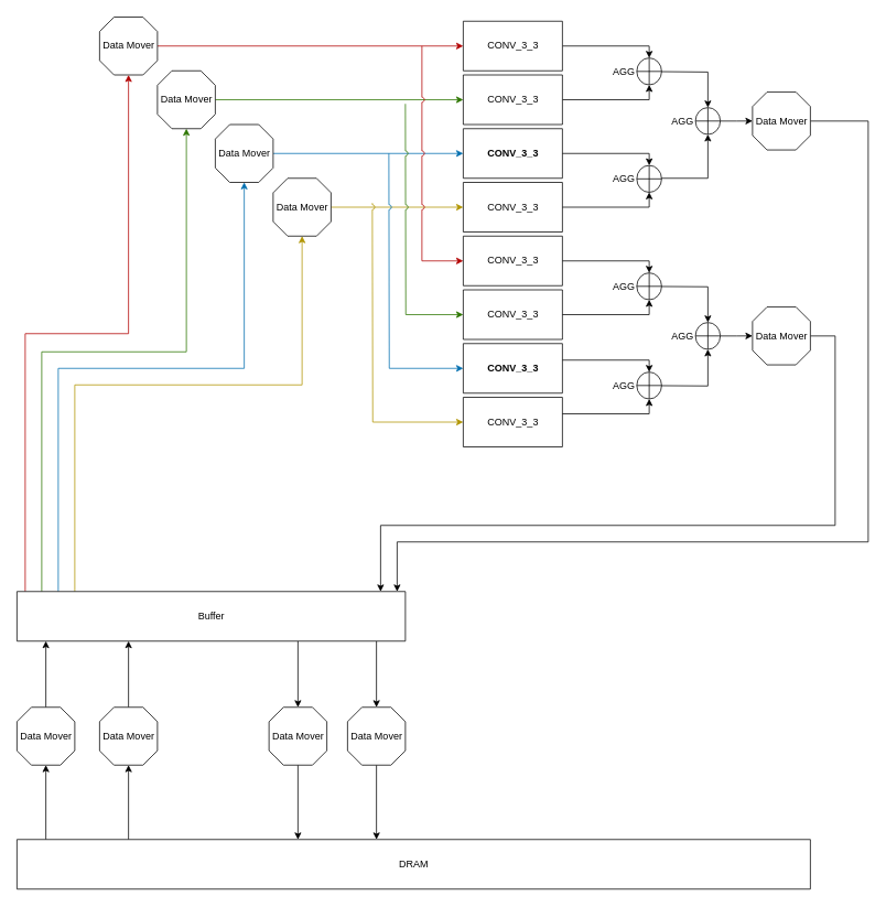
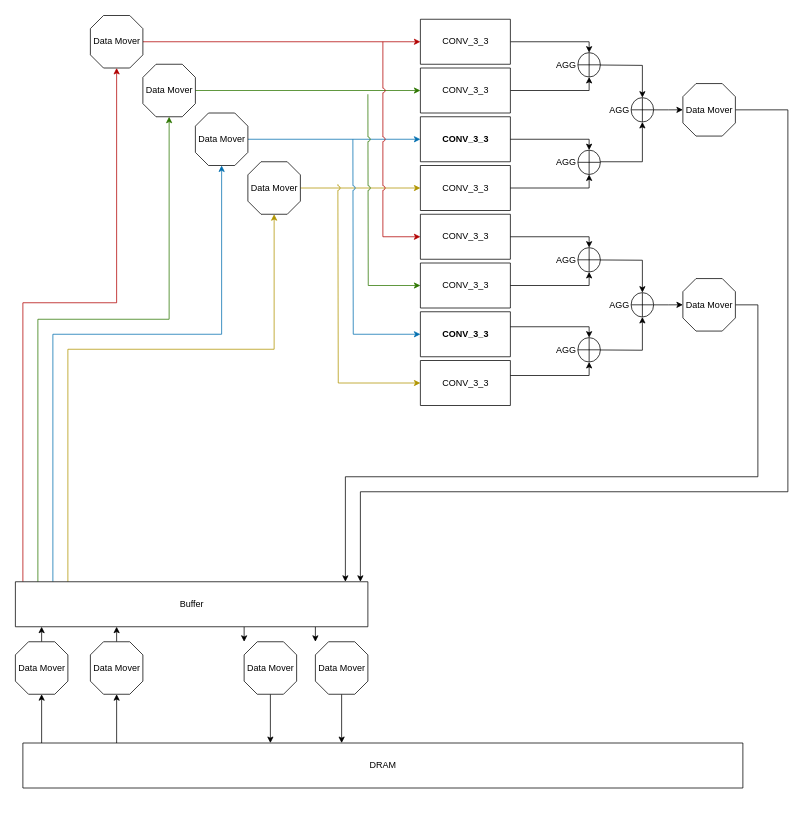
  <mxCell id="0" />
  <mxCell id="1" parent="0" />
  <mxCell id="2" style="edgeStyle=orthogonalEdgeStyle;rounded=0;jumpStyle=arc;orthogonalLoop=1;jettySize=auto;html=1;startArrow=none;startFill=0;endArrow=classic;endFill=1;" parent="1" source="4" target="57" edge="1"><mxGeometry relative="1" as="geometry"><Array as="points"><mxPoint x="55" y="970" /><mxPoint x="55" y="970" /></Array></mxGeometry></mxCell>
  <mxCell id="3" style="edgeStyle=orthogonalEdgeStyle;rounded=0;jumpStyle=arc;orthogonalLoop=1;jettySize=auto;html=1;startArrow=none;startFill=0;endArrow=classic;endFill=1;" parent="1" source="4" target="59" edge="1"><mxGeometry relative="1" as="geometry"><Array as="points"><mxPoint x="155" y="985" /><mxPoint x="155" y="985" /></Array></mxGeometry></mxCell>
- <mxCell id="4" value="DRAM" style="verticalLabelPosition=middle;verticalAlign=middle;html=1;shape=mxgraph.basic.rect;fillColor2=none;strokeWidth=1;size=20;indent=5;labelPosition=center;align=center;" parent="1" vertex="1"><mxGeometry x="20" y="1015" width="960" height="60" as="geometry" /></mxCell>
+ <mxCell id="4" value="DRAM" style="verticalLabelPosition=middle;verticalAlign=middle;html=1;shape=mxgraph.basic.rect;fillColor2=none;strokeWidth=1;size=20;indent=5;labelPosition=center;align=center;" parent="1" vertex="1"><mxGeometry x="30" y="990" width="960" height="60" as="geometry" /></mxCell>
  <mxCell id="5" style="edgeStyle=orthogonalEdgeStyle;rounded=0;jumpStyle=arc;orthogonalLoop=1;jettySize=auto;html=1;entryX=0.5;entryY=0;entryDx=0;entryDy=0;startArrow=none;startFill=0;endArrow=classic;endFill=1;" parent="1" source="6" target="9" edge="1"><mxGeometry relative="1" as="geometry"><Array as="points"><mxPoint x="785" y="55" /></Array></mxGeometry></mxCell>
  <mxCell id="6" value="CONV_3_3" style="verticalLabelPosition=middle;verticalAlign=middle;html=1;shape=mxgraph.basic.rect;fillColor2=none;strokeWidth=1;size=20;indent=5;labelPosition=center;align=center;" parent="1" vertex="1"><mxGeometry x="560" y="25" width="120" height="60" as="geometry" /></mxCell>
  <mxCell id="7" style="edgeStyle=orthogonalEdgeStyle;rounded=0;orthogonalLoop=1;jettySize=auto;html=1;fillColor=#e51400;strokeColor=#B20000;" parent="1" source="8" target="6" edge="1"><mxGeometry relative="1" as="geometry" /></mxCell>
  <mxCell id="8" value="Data Mover" style="verticalLabelPosition=middle;verticalAlign=middle;html=1;shape=mxgraph.basic.polygon;polyCoords=[[0.25,0],[0.75,0],[1,0.25],[1,0.75],[0.75,1],[0.25,1],[0,0.75],[0,0.25]];polyline=0;labelPosition=center;align=center;" parent="1" vertex="1"><mxGeometry x="120" y="20" width="70" height="70" as="geometry" /></mxCell>
  <mxCell id="9" value="AGG" style="shape=orEllipse;perimeter=ellipsePerimeter;whiteSpace=wrap;html=1;backgroundOutline=1;labelPosition=left;verticalLabelPosition=middle;align=right;verticalAlign=middle;" parent="1" vertex="1"><mxGeometry x="770" y="69.5" width="30" height="32.5" as="geometry" /></mxCell>
  <mxCell id="10" style="edgeStyle=orthogonalEdgeStyle;rounded=0;jumpStyle=arc;orthogonalLoop=1;jettySize=auto;html=1;startArrow=none;startFill=0;endArrow=classic;endFill=1;" parent="1" source="11" target="18" edge="1"><mxGeometry relative="1" as="geometry"><Array as="points"><mxPoint x="1050" y="146" /><mxPoint x="1050" y="655" /><mxPoint x="480" y="655" /></Array></mxGeometry></mxCell>
  <mxCell id="11" value="Data Mover" style="verticalLabelPosition=middle;verticalAlign=middle;html=1;shape=mxgraph.basic.polygon;polyCoords=[[0.25,0],[0.75,0],[1,0.25],[1,0.75],[0.75,1],[0.25,1],[0,0.75],[0,0.25]];polyline=0;labelPosition=center;align=center;" parent="1" vertex="1"><mxGeometry x="910" y="110.75" width="70" height="70" as="geometry" /></mxCell>
  <mxCell id="12" style="edgeStyle=orthogonalEdgeStyle;rounded=0;jumpStyle=arc;orthogonalLoop=1;jettySize=auto;html=1;startArrow=none;startFill=0;endArrow=classic;endFill=1;fillColor=#e51400;strokeColor=#B20000;" parent="1" source="18" target="8" edge="1"><mxGeometry relative="1" as="geometry"><Array as="points"><mxPoint x="30" y="403" /><mxPoint x="155" y="403" /></Array></mxGeometry></mxCell>
  <mxCell id="13" style="edgeStyle=orthogonalEdgeStyle;rounded=0;jumpStyle=arc;orthogonalLoop=1;jettySize=auto;html=1;startArrow=none;startFill=0;endArrow=classic;endFill=1;fillColor=#60a917;strokeColor=#2D7600;" parent="1" source="18" target="24" edge="1"><mxGeometry relative="1" as="geometry"><Array as="points"><mxPoint x="50" y="425" /><mxPoint x="225" y="425" /></Array></mxGeometry></mxCell>
  <mxCell id="14" style="edgeStyle=orthogonalEdgeStyle;rounded=0;jumpStyle=arc;orthogonalLoop=1;jettySize=auto;html=1;startArrow=none;startFill=0;endArrow=classic;endFill=1;fillColor=#1ba1e2;strokeColor=#006EAF;" parent="1" source="18" target="26" edge="1"><mxGeometry relative="1" as="geometry"><Array as="points"><mxPoint x="70" y="445" /><mxPoint x="295" y="445" /></Array></mxGeometry></mxCell>
  <mxCell id="15" style="edgeStyle=orthogonalEdgeStyle;rounded=0;jumpStyle=arc;orthogonalLoop=1;jettySize=auto;html=1;startArrow=none;startFill=0;endArrow=classic;endFill=1;fillColor=#e3c800;strokeColor=#B09500;" parent="1" source="18" target="28" edge="1"><mxGeometry relative="1" as="geometry"><Array as="points"><mxPoint x="90" y="465" /><mxPoint x="365" y="465" /></Array></mxGeometry></mxCell>
  <mxCell id="16" style="edgeStyle=orthogonalEdgeStyle;rounded=0;jumpStyle=arc;orthogonalLoop=1;jettySize=auto;html=1;startArrow=none;startFill=0;endArrow=classic;endFill=1;" parent="1" source="18" target="63" edge="1"><mxGeometry relative="1" as="geometry"><Array as="points"><mxPoint x="455" y="795" /><mxPoint x="455" y="795" /></Array></mxGeometry></mxCell>
  <mxCell id="17" style="edgeStyle=orthogonalEdgeStyle;rounded=0;jumpStyle=arc;orthogonalLoop=1;jettySize=auto;html=1;startArrow=none;startFill=0;endArrow=classic;endFill=1;" parent="1" source="18" target="61" edge="1"><mxGeometry relative="1" as="geometry"><Array as="points"><mxPoint x="360" y="795" /><mxPoint x="360" y="795" /></Array></mxGeometry></mxCell>
- <mxCell id="18" value="Buffer" style="verticalLabelPosition=middle;verticalAlign=middle;html=1;shape=mxgraph.basic.rect;fillColor2=none;strokeWidth=1;size=20;indent=5;labelPosition=center;align=center;" parent="1" vertex="1"><mxGeometry x="20" y="715" width="470" height="60" as="geometry" /></mxCell>
+ <mxCell id="18" value="Buffer" style="verticalLabelPosition=middle;verticalAlign=middle;html=1;shape=mxgraph.basic.rect;fillColor2=none;strokeWidth=1;size=20;indent=5;labelPosition=center;align=center;" parent="1" vertex="1"><mxGeometry x="20" y="775" width="470" height="60" as="geometry" /></mxCell>
  <mxCell id="19" style="edgeStyle=orthogonalEdgeStyle;rounded=0;jumpStyle=arc;orthogonalLoop=1;jettySize=auto;html=1;entryX=0.5;entryY=1;entryDx=0;entryDy=0;startArrow=none;startFill=0;endArrow=classic;endFill=1;" parent="1" source="20" target="9" edge="1"><mxGeometry relative="1" as="geometry"><Array as="points"><mxPoint x="785" y="120" /></Array></mxGeometry></mxCell>
  <mxCell id="20" value="CONV_3_3" style="verticalLabelPosition=middle;verticalAlign=middle;html=1;shape=mxgraph.basic.rect;fillColor2=none;strokeWidth=1;size=20;indent=5;labelPosition=center;align=center;" parent="1" vertex="1"><mxGeometry x="560" y="90" width="120" height="60" as="geometry" /></mxCell>
  <mxCell id="21" value="CONV_3_3" style="verticalLabelPosition=middle;verticalAlign=middle;html=1;shape=mxgraph.basic.rect;fillColor2=none;strokeWidth=1;size=20;indent=5;labelPosition=center;align=center;fontStyle=1" parent="1" vertex="1"><mxGeometry x="560" y="155" width="120" height="60" as="geometry" /></mxCell>
  <mxCell id="22" value="CONV_3_3" style="verticalLabelPosition=middle;verticalAlign=middle;html=1;shape=mxgraph.basic.rect;fillColor2=none;strokeWidth=1;size=20;indent=5;labelPosition=center;align=center;" parent="1" vertex="1"><mxGeometry x="560" y="220" width="120" height="60" as="geometry" /></mxCell>
  <mxCell id="23" style="edgeStyle=orthogonalEdgeStyle;rounded=0;orthogonalLoop=1;jettySize=auto;html=1;fillColor=#60a917;strokeColor=#2D7600;" parent="1" source="24" target="20" edge="1"><mxGeometry relative="1" as="geometry" /></mxCell>
  <mxCell id="24" value="Data Mover" style="verticalLabelPosition=middle;verticalAlign=middle;html=1;shape=mxgraph.basic.polygon;polyCoords=[[0.25,0],[0.75,0],[1,0.25],[1,0.75],[0.75,1],[0.25,1],[0,0.75],[0,0.25]];polyline=0;labelPosition=center;align=center;" parent="1" vertex="1"><mxGeometry x="190" y="85" width="70" height="70" as="geometry" /></mxCell>
  <mxCell id="25" style="edgeStyle=orthogonalEdgeStyle;rounded=0;orthogonalLoop=1;jettySize=auto;html=1;fillColor=#1ba1e2;strokeColor=#006EAF;" parent="1" source="26" target="21" edge="1"><mxGeometry relative="1" as="geometry" /></mxCell>
  <mxCell id="26" value="Data Mover" style="verticalLabelPosition=middle;verticalAlign=middle;html=1;shape=mxgraph.basic.polygon;polyCoords=[[0.25,0],[0.75,0],[1,0.25],[1,0.75],[0.75,1],[0.25,1],[0,0.75],[0,0.25]];polyline=0;labelPosition=center;align=center;" parent="1" vertex="1"><mxGeometry x="260" y="150" width="70" height="70" as="geometry" /></mxCell>
  <mxCell id="27" style="edgeStyle=orthogonalEdgeStyle;rounded=0;orthogonalLoop=1;jettySize=auto;html=1;fillColor=#e3c800;strokeColor=#B09500;" parent="1" source="28" target="22" edge="1"><mxGeometry relative="1" as="geometry" /></mxCell>
  <mxCell id="28" value="Data Mover" style="verticalLabelPosition=middle;verticalAlign=middle;html=1;shape=mxgraph.basic.polygon;polyCoords=[[0.25,0],[0.75,0],[1,0.25],[1,0.75],[0.75,1],[0.25,1],[0,0.75],[0,0.25]];polyline=0;labelPosition=center;align=center;" parent="1" vertex="1"><mxGeometry x="330" y="215" width="70" height="70" as="geometry" /></mxCell>
  <mxCell id="29" style="edgeStyle=orthogonalEdgeStyle;rounded=0;jumpStyle=arc;orthogonalLoop=1;jettySize=auto;html=1;startArrow=classic;startFill=1;endArrow=none;endFill=0;fillColor=#e51400;strokeColor=#B20000;" parent="1" source="30" edge="1"><mxGeometry relative="1" as="geometry"><mxPoint x="510" y="55" as="targetPoint" /><Array as="points"><mxPoint x="510" y="315" /><mxPoint x="510" y="55" /></Array></mxGeometry></mxCell>
  <mxCell id="30" value="CONV_3_3" style="verticalLabelPosition=middle;verticalAlign=middle;html=1;shape=mxgraph.basic.rect;fillColor2=none;strokeWidth=1;size=20;indent=5;labelPosition=center;align=center;" parent="1" vertex="1"><mxGeometry x="560" y="285" width="120" height="60" as="geometry" /></mxCell>
  <mxCell id="31" style="edgeStyle=orthogonalEdgeStyle;rounded=0;jumpStyle=arc;orthogonalLoop=1;jettySize=auto;html=1;startArrow=classic;startFill=1;endArrow=none;endFill=0;fillColor=#60a917;strokeColor=#2D7600;" parent="1" source="32" edge="1"><mxGeometry relative="1" as="geometry"><mxPoint x="490" y="125" as="targetPoint" /></mxGeometry></mxCell>
  <mxCell id="32" value="CONV_3_3" style="verticalLabelPosition=middle;verticalAlign=middle;html=1;shape=mxgraph.basic.rect;fillColor2=none;strokeWidth=1;size=20;indent=5;labelPosition=center;align=center;" parent="1" vertex="1"><mxGeometry x="560" y="350" width="120" height="60" as="geometry" /></mxCell>
  <mxCell id="33" style="edgeStyle=orthogonalEdgeStyle;rounded=0;jumpStyle=arc;orthogonalLoop=1;jettySize=auto;html=1;startArrow=classic;startFill=1;endArrow=none;endFill=0;fillColor=#1ba1e2;strokeColor=#006EAF;" parent="1" source="34" edge="1"><mxGeometry relative="1" as="geometry"><mxPoint x="470" y="185" as="targetPoint" /></mxGeometry></mxCell>
  <mxCell id="34" value="CONV_3_3" style="verticalLabelPosition=middle;verticalAlign=middle;html=1;shape=mxgraph.basic.rect;fillColor2=none;strokeWidth=1;size=20;indent=5;labelPosition=center;align=center;fontStyle=1" parent="1" vertex="1"><mxGeometry x="560" y="415" width="120" height="60" as="geometry" /></mxCell>
  <mxCell id="35" style="edgeStyle=orthogonalEdgeStyle;rounded=0;jumpStyle=arc;orthogonalLoop=1;jettySize=auto;html=1;startArrow=classic;startFill=1;endArrow=none;endFill=0;fillColor=#e3c800;strokeColor=#B09500;" parent="1" source="36" edge="1"><mxGeometry relative="1" as="geometry"><mxPoint x="450" y="245" as="targetPoint" /></mxGeometry></mxCell>
  <mxCell id="36" value="CONV_3_3" style="verticalLabelPosition=middle;verticalAlign=middle;html=1;shape=mxgraph.basic.rect;fillColor2=none;strokeWidth=1;size=20;indent=5;labelPosition=center;align=center;" parent="1" vertex="1"><mxGeometry x="560" y="480" width="120" height="60" as="geometry" /></mxCell>
  <mxCell id="37" style="edgeStyle=orthogonalEdgeStyle;rounded=0;jumpStyle=arc;orthogonalLoop=1;jettySize=auto;html=1;entryX=0.5;entryY=0;entryDx=0;entryDy=0;startArrow=none;startFill=0;endArrow=classic;endFill=1;" parent="1" target="38" edge="1"><mxGeometry relative="1" as="geometry"><mxPoint x="680" y="185" as="sourcePoint" /><Array as="points"><mxPoint x="785" y="185" /></Array></mxGeometry></mxCell>
  <mxCell id="38" value="AGG" style="shape=orEllipse;perimeter=ellipsePerimeter;whiteSpace=wrap;html=1;backgroundOutline=1;labelPosition=left;verticalLabelPosition=middle;align=right;verticalAlign=middle;" parent="1" vertex="1"><mxGeometry x="770" y="199.5" width="30" height="32.5" as="geometry" /></mxCell>
  <mxCell id="39" style="edgeStyle=orthogonalEdgeStyle;rounded=0;jumpStyle=arc;orthogonalLoop=1;jettySize=auto;html=1;entryX=0.5;entryY=1;entryDx=0;entryDy=0;startArrow=none;startFill=0;endArrow=classic;endFill=1;" parent="1" target="38" edge="1"><mxGeometry relative="1" as="geometry"><mxPoint x="680" y="250" as="sourcePoint" /><Array as="points"><mxPoint x="785" y="250" /></Array></mxGeometry></mxCell>
  <mxCell id="40" style="edgeStyle=orthogonalEdgeStyle;rounded=0;jumpStyle=arc;orthogonalLoop=1;jettySize=auto;html=1;entryX=0.5;entryY=0;entryDx=0;entryDy=0;startArrow=none;startFill=0;endArrow=classic;endFill=1;" parent="1" target="42" edge="1"><mxGeometry relative="1" as="geometry"><mxPoint x="680" y="315" as="sourcePoint" /><Array as="points"><mxPoint x="785" y="315" /></Array></mxGeometry></mxCell>
  <mxCell id="41" style="edgeStyle=orthogonalEdgeStyle;rounded=0;jumpStyle=arc;orthogonalLoop=1;jettySize=auto;html=1;entryX=0.5;entryY=0;entryDx=0;entryDy=0;startArrow=none;startFill=0;endArrow=classic;endFill=1;" parent="1" target="49" edge="1"><mxGeometry relative="1" as="geometry"><mxPoint x="770" y="345.762" as="sourcePoint" /></mxGeometry></mxCell>
  <mxCell id="42" value="AGG" style="shape=orEllipse;perimeter=ellipsePerimeter;whiteSpace=wrap;html=1;backgroundOutline=1;labelPosition=left;verticalLabelPosition=middle;align=right;verticalAlign=middle;" parent="1" vertex="1"><mxGeometry x="770" y="329.5" width="30" height="32.5" as="geometry" /></mxCell>
  <mxCell id="43" style="edgeStyle=orthogonalEdgeStyle;rounded=0;jumpStyle=arc;orthogonalLoop=1;jettySize=auto;html=1;entryX=0.5;entryY=1;entryDx=0;entryDy=0;startArrow=none;startFill=0;endArrow=classic;endFill=1;" parent="1" target="42" edge="1"><mxGeometry relative="1" as="geometry"><mxPoint x="680" y="380" as="sourcePoint" /><Array as="points"><mxPoint x="785" y="380" /></Array></mxGeometry></mxCell>
  <mxCell id="44" style="edgeStyle=orthogonalEdgeStyle;rounded=0;jumpStyle=arc;orthogonalLoop=1;jettySize=auto;html=1;entryX=0.5;entryY=0;entryDx=0;entryDy=0;startArrow=none;startFill=0;endArrow=classic;endFill=1;" parent="1" target="46" edge="1"><mxGeometry relative="1" as="geometry"><mxPoint x="680" y="435" as="sourcePoint" /><Array as="points"><mxPoint x="785" y="435" /></Array></mxGeometry></mxCell>
  <mxCell id="45" style="edgeStyle=orthogonalEdgeStyle;rounded=0;jumpStyle=arc;orthogonalLoop=1;jettySize=auto;html=1;startArrow=none;startFill=0;endArrow=classic;endFill=1;entryX=0.5;entryY=1;entryDx=0;entryDy=0;" parent="1" target="49" edge="1"><mxGeometry relative="1" as="geometry"><mxPoint x="860" y="445" as="targetPoint" /><mxPoint x="770" y="465.762" as="sourcePoint" /></mxGeometry></mxCell>
  <mxCell id="46" value="AGG" style="shape=orEllipse;perimeter=ellipsePerimeter;whiteSpace=wrap;html=1;backgroundOutline=1;labelPosition=left;verticalLabelPosition=middle;align=right;verticalAlign=middle;" parent="1" vertex="1"><mxGeometry x="770" y="449.5" width="30" height="32.5" as="geometry" /></mxCell>
  <mxCell id="47" style="edgeStyle=orthogonalEdgeStyle;rounded=0;jumpStyle=arc;orthogonalLoop=1;jettySize=auto;html=1;entryX=0.5;entryY=1;entryDx=0;entryDy=0;startArrow=none;startFill=0;endArrow=classic;endFill=1;" parent="1" target="46" edge="1"><mxGeometry relative="1" as="geometry"><mxPoint x="680" y="500" as="sourcePoint" /><Array as="points"><mxPoint x="785" y="500" /></Array></mxGeometry></mxCell>
  <mxCell id="48" style="edgeStyle=orthogonalEdgeStyle;rounded=0;orthogonalLoop=1;jettySize=auto;html=1;entryX=0;entryY=0.5;entryDx=0;entryDy=0;" parent="1" source="49" edge="1"><mxGeometry relative="1" as="geometry"><mxPoint x="910" y="405.75" as="targetPoint" /></mxGeometry></mxCell>
  <mxCell id="49" value="AGG" style="shape=orEllipse;perimeter=ellipsePerimeter;whiteSpace=wrap;html=1;backgroundOutline=1;labelPosition=left;verticalLabelPosition=middle;align=right;verticalAlign=middle;" parent="1" vertex="1"><mxGeometry x="841" y="389.5" width="30" height="32.5" as="geometry" /></mxCell>
  <mxCell id="50" style="edgeStyle=orthogonalEdgeStyle;rounded=0;jumpStyle=arc;orthogonalLoop=1;jettySize=auto;html=1;entryX=0.5;entryY=0;entryDx=0;entryDy=0;startArrow=none;startFill=0;endArrow=classic;endFill=1;" parent="1" target="53" edge="1"><mxGeometry relative="1" as="geometry"><mxPoint x="800" y="86" as="sourcePoint" /></mxGeometry></mxCell>
  <mxCell id="51" style="edgeStyle=orthogonalEdgeStyle;rounded=0;jumpStyle=arc;orthogonalLoop=1;jettySize=auto;html=1;startArrow=none;startFill=0;endArrow=classic;endFill=1;entryX=0.5;entryY=1;entryDx=0;entryDy=0;" parent="1" target="53" edge="1"><mxGeometry relative="1" as="geometry"><mxPoint x="860" y="185" as="targetPoint" /><mxPoint x="800" y="215" as="sourcePoint" /><Array as="points"><mxPoint x="856" y="215" /></Array></mxGeometry></mxCell>
  <mxCell id="52" style="edgeStyle=orthogonalEdgeStyle;rounded=0;orthogonalLoop=1;jettySize=auto;html=1;entryX=0;entryY=0.5;entryDx=0;entryDy=0;" parent="1" source="53" edge="1"><mxGeometry relative="1" as="geometry"><mxPoint x="910" y="145.75" as="targetPoint" /></mxGeometry></mxCell>
  <mxCell id="53" value="AGG" style="shape=orEllipse;perimeter=ellipsePerimeter;whiteSpace=wrap;html=1;backgroundOutline=1;labelPosition=left;verticalLabelPosition=middle;align=right;verticalAlign=middle;" parent="1" vertex="1"><mxGeometry x="841" y="129.5" width="30" height="32.5" as="geometry" /></mxCell>
  <mxCell id="54" style="edgeStyle=orthogonalEdgeStyle;rounded=0;jumpStyle=arc;orthogonalLoop=1;jettySize=auto;html=1;startArrow=none;startFill=0;endArrow=classic;endFill=1;" parent="1" source="55" target="18" edge="1"><mxGeometry relative="1" as="geometry"><Array as="points"><mxPoint x="945" y="406" /><mxPoint x="1010" y="406" /><mxPoint x="1010" y="635" /><mxPoint x="460" y="635" /></Array></mxGeometry></mxCell>
  <mxCell id="55" value="Data Mover" style="verticalLabelPosition=middle;verticalAlign=middle;html=1;shape=mxgraph.basic.polygon;polyCoords=[[0.25,0],[0.75,0],[1,0.25],[1,0.75],[0.75,1],[0.25,1],[0,0.75],[0,0.25]];polyline=0;labelPosition=center;align=center;" parent="1" vertex="1"><mxGeometry x="910" y="370.75" width="70" height="70" as="geometry" /></mxCell>
  <mxCell id="56" style="edgeStyle=orthogonalEdgeStyle;rounded=0;jumpStyle=arc;orthogonalLoop=1;jettySize=auto;html=1;startArrow=none;startFill=0;endArrow=classic;endFill=1;" parent="1" source="57" target="18" edge="1"><mxGeometry relative="1" as="geometry"><Array as="points"><mxPoint x="55" y="785" /><mxPoint x="55" y="785" /></Array></mxGeometry></mxCell>
  <mxCell id="57" value="Data Mover" style="verticalLabelPosition=middle;verticalAlign=middle;html=1;shape=mxgraph.basic.polygon;polyCoords=[[0.25,0],[0.75,0],[1,0.25],[1,0.75],[0.75,1],[0.25,1],[0,0.75],[0,0.25]];polyline=0;labelPosition=center;align=center;" parent="1" vertex="1"><mxGeometry x="20" y="855" width="70" height="70" as="geometry" /></mxCell>
  <mxCell id="58" style="edgeStyle=orthogonalEdgeStyle;rounded=0;jumpStyle=arc;orthogonalLoop=1;jettySize=auto;html=1;startArrow=none;startFill=0;endArrow=classic;endFill=1;" parent="1" source="59" target="18" edge="1"><mxGeometry relative="1" as="geometry"><Array as="points"><mxPoint x="155" y="805" /><mxPoint x="155" y="805" /></Array></mxGeometry></mxCell>
  <mxCell id="59" value="Data Mover" style="verticalLabelPosition=middle;verticalAlign=middle;html=1;shape=mxgraph.basic.polygon;polyCoords=[[0.25,0],[0.75,0],[1,0.25],[1,0.75],[0.75,1],[0.25,1],[0,0.75],[0,0.25]];polyline=0;labelPosition=center;align=center;" parent="1" vertex="1"><mxGeometry x="120" y="855" width="70" height="70" as="geometry" /></mxCell>
  <mxCell id="60" style="edgeStyle=orthogonalEdgeStyle;rounded=0;jumpStyle=arc;orthogonalLoop=1;jettySize=auto;html=1;startArrow=none;startFill=0;endArrow=classic;endFill=1;" parent="1" source="61" target="4" edge="1"><mxGeometry relative="1" as="geometry"><Array as="points"><mxPoint x="360" y="965" /><mxPoint x="360" y="965" /></Array></mxGeometry></mxCell>
  <mxCell id="61" value="Data Mover" style="verticalLabelPosition=middle;verticalAlign=middle;html=1;shape=mxgraph.basic.polygon;polyCoords=[[0.25,0],[0.75,0],[1,0.25],[1,0.75],[0.75,1],[0.25,1],[0,0.75],[0,0.25]];polyline=0;labelPosition=center;align=center;" parent="1" vertex="1"><mxGeometry x="325" y="855" width="70" height="70" as="geometry" /></mxCell>
  <mxCell id="62" style="edgeStyle=orthogonalEdgeStyle;rounded=0;jumpStyle=arc;orthogonalLoop=1;jettySize=auto;html=1;startArrow=none;startFill=0;endArrow=classic;endFill=1;" parent="1" source="63" target="4" edge="1"><mxGeometry relative="1" as="geometry"><Array as="points"><mxPoint x="455" y="995" /><mxPoint x="455" y="995" /></Array></mxGeometry></mxCell>
  <mxCell id="63" value="Data Mover" style="verticalLabelPosition=middle;verticalAlign=middle;html=1;shape=mxgraph.basic.polygon;polyCoords=[[0.25,0],[0.75,0],[1,0.25],[1,0.75],[0.75,1],[0.25,1],[0,0.75],[0,0.25]];polyline=0;labelPosition=center;align=center;" parent="1" vertex="1"><mxGeometry x="420" y="855" width="70" height="70" as="geometry" /></mxCell>
